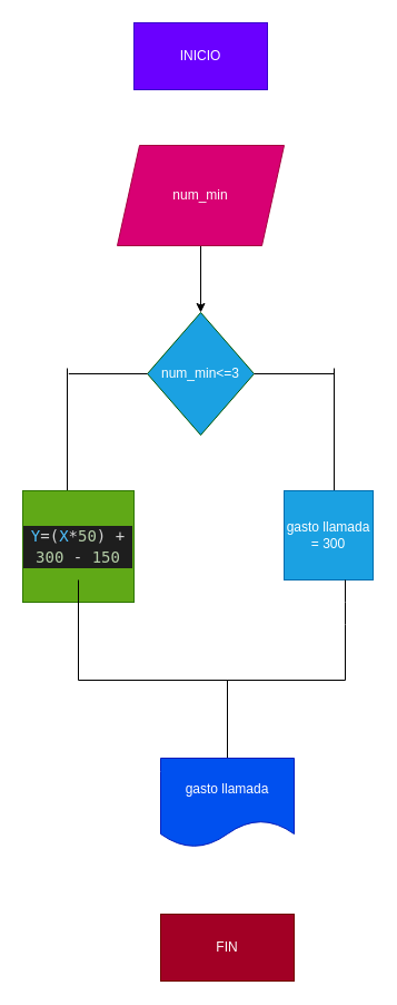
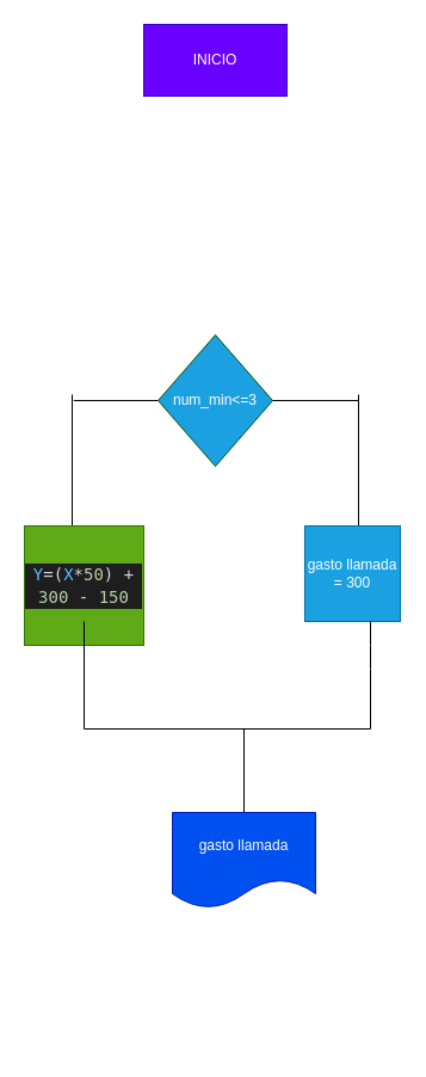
  <mxCell id="0" />
  <mxCell id="1" parent="0" />
  <mxCell id="2" value="INICIO" style="rounded=0;whiteSpace=wrap;html=1;fillColor=#6a00ff;fontColor=#ffffff;strokeColor=#3700CC;" vertex="1" parent="1"><mxGeometry x="120" y="20" width="120" height="60" as="geometry" /></mxCell>
- <mxCell id="3" value="" style="edgeStyle=none;html=1;" edge="1" parent="1" source="4" target="5"><mxGeometry relative="1" as="geometry" /></mxCell>
- <mxCell id="4" value="num_min" style="shape=parallelogram;perimeter=parallelogramPerimeter;whiteSpace=wrap;html=1;fixedSize=1;fillColor=#d80073;fontColor=#ffffff;strokeColor=#A50040;" vertex="1" parent="1"><mxGeometry x="105" y="130" width="150" height="90" as="geometry" /></mxCell>
  <mxCell id="5" value="num_min&amp;lt;=3" style="rhombus;whiteSpace=wrap;html=1;fillColor=#1ba1e2;fontColor=#ffffff;strokeColor=#005700;" vertex="1" parent="1"><mxGeometry x="132" y="280" width="96" height="110" as="geometry" /></mxCell>
  <mxCell id="6" value="" style="endArrow=none;html=1;" edge="1" parent="1" source="5"><mxGeometry width="50" height="50" relative="1" as="geometry"><mxPoint x="228" y="385" as="sourcePoint" /><mxPoint x="300" y="335" as="targetPoint" /></mxGeometry></mxCell>
  <mxCell id="7" value="" style="endArrow=none;html=1;" edge="1" parent="1" source="5"><mxGeometry width="50" height="50" relative="1" as="geometry"><mxPoint x="61.289" y="385" as="sourcePoint" /><mxPoint x="61.289" y="335" as="targetPoint" /></mxGeometry></mxCell>
  <mxCell id="8" value="" style="endArrow=none;html=1;" edge="1" parent="1"><mxGeometry width="50" height="50" relative="1" as="geometry"><mxPoint x="60" y="440" as="sourcePoint" /><mxPoint x="60" y="330" as="targetPoint" /></mxGeometry></mxCell>
  <mxCell id="9" value="" style="endArrow=none;html=1;" edge="1" parent="1"><mxGeometry width="50" height="50" relative="1" as="geometry"><mxPoint x="300" y="440" as="sourcePoint" /><mxPoint x="300" y="330" as="targetPoint" /></mxGeometry></mxCell>
  <mxCell id="10" value="&lt;div style=&quot;color: rgb(212, 212, 212); background-color: rgb(30, 30, 30); font-family: &amp;quot;Droid Sans Mono&amp;quot;, &amp;quot;monospace&amp;quot;, monospace; font-size: 14px; line-height: 19px;&quot;&gt;&lt;span style=&quot;color: #4fc1ff;&quot;&gt;Y&lt;/span&gt;=(&lt;span style=&quot;color: #4fc1ff;&quot;&gt;X&lt;/span&gt;*&lt;span style=&quot;color: #b5cea8;&quot;&gt;50&lt;/span&gt;) + &lt;span style=&quot;color: #b5cea8;&quot;&gt;300&lt;/span&gt; - &lt;span style=&quot;color: #b5cea8;&quot;&gt;150&lt;/span&gt;&lt;/div&gt;" style="whiteSpace=wrap;html=1;aspect=fixed;fillColor=#60a917;fontColor=#ffffff;strokeColor=#2D7600;" vertex="1" parent="1"><mxGeometry x="20" y="440" width="100" height="100" as="geometry" /></mxCell>
  <mxCell id="11" value="gasto llamada = 300" style="whiteSpace=wrap;html=1;aspect=fixed;fillColor=#1ba1e2;fontColor=#ffffff;strokeColor=#006EAF;" vertex="1" parent="1"><mxGeometry x="255" y="440" width="80" height="80" as="geometry" /></mxCell>
  <mxCell id="12" value="" style="endArrow=none;html=1;" edge="1" parent="1"><mxGeometry width="50" height="50" relative="1" as="geometry"><mxPoint x="70" y="610" as="sourcePoint" /><mxPoint x="69.999" y="520" as="targetPoint" /></mxGeometry></mxCell>
  <mxCell id="13" value="" style="endArrow=none;html=1;" edge="1" parent="1"><mxGeometry width="50" height="50" relative="1" as="geometry"><mxPoint x="310" y="520" as="sourcePoint" /><mxPoint x="310" y="610" as="targetPoint" /><Array as="points"><mxPoint x="310" y="550" /></Array></mxGeometry></mxCell>
  <mxCell id="14" value="" style="endArrow=none;html=1;" edge="1" parent="1"><mxGeometry width="50" height="50" relative="1" as="geometry"><mxPoint x="70" y="610" as="sourcePoint" /><mxPoint x="310" y="610" as="targetPoint" /><Array as="points" /></mxGeometry></mxCell>
  <mxCell id="15" value="" style="endArrow=none;html=1;" edge="1" parent="1"><mxGeometry width="50" height="50" relative="1" as="geometry"><mxPoint x="204" y="680" as="sourcePoint" /><mxPoint x="204" y="610" as="targetPoint" /></mxGeometry></mxCell>
  <mxCell id="16" value="gasto llamada" style="shape=document;whiteSpace=wrap;html=1;boundedLbl=1;fillColor=#0050ef;fontColor=#ffffff;strokeColor=#001DBC;" vertex="1" parent="1"><mxGeometry x="144" y="680" width="120" height="80" as="geometry" /></mxCell>
- <mxCell id="17" value="FIN" style="rounded=0;whiteSpace=wrap;html=1;fillColor=#a20025;fontColor=#ffffff;strokeColor=#6F0000;" vertex="1" parent="1"><mxGeometry x="144" y="820" width="120" height="60" as="geometry" /></mxCell>
